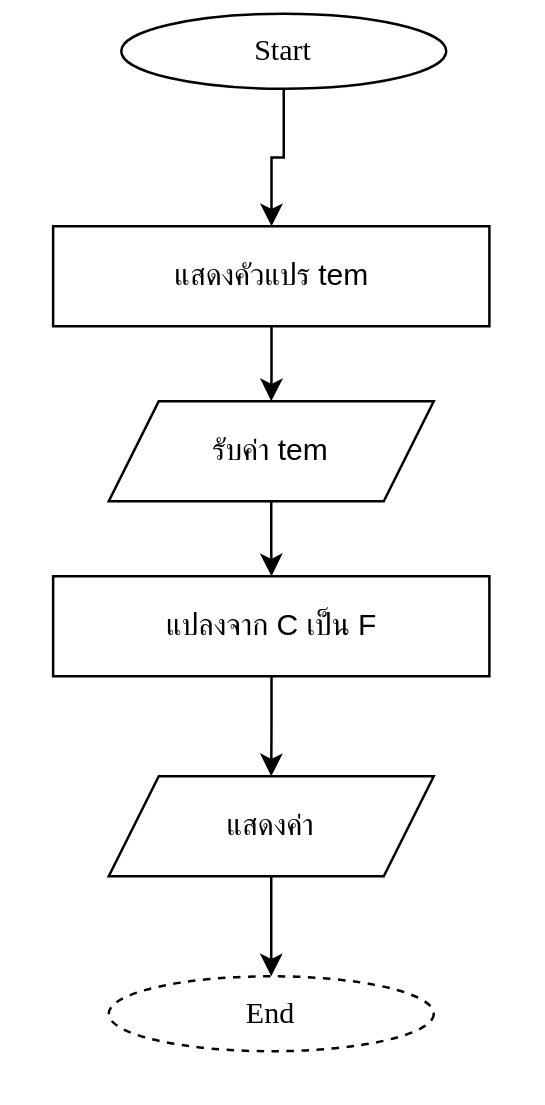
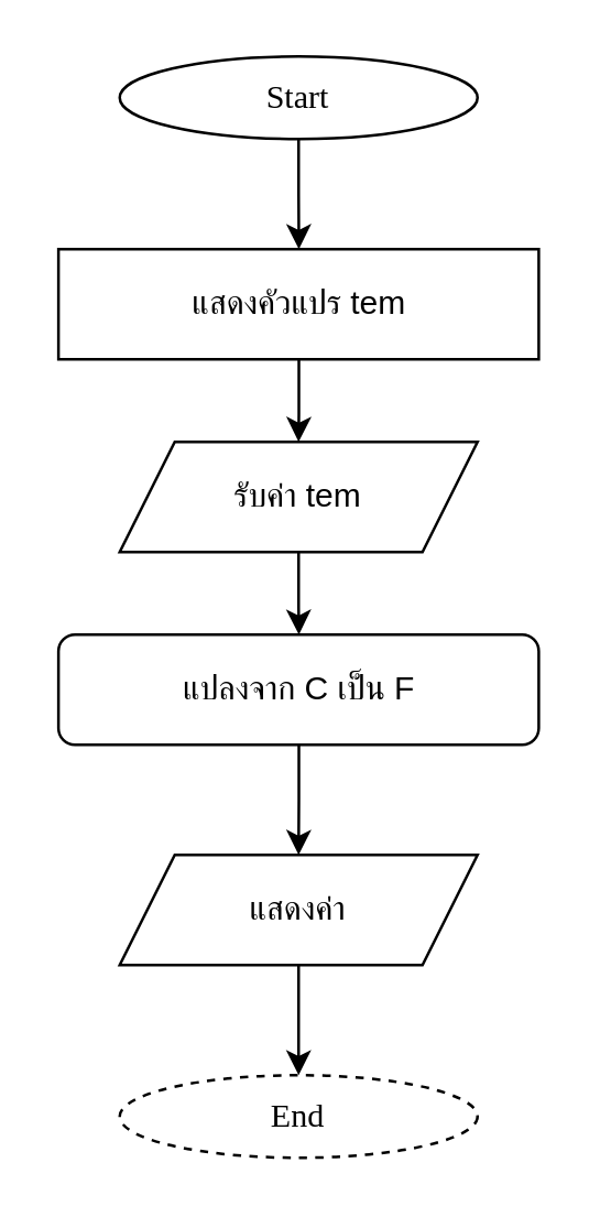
  <mxCell id="0" />
  <mxCell id="1" parent="0" />
  <mxCell id="2" value="" style="edgeStyle=orthogonalEdgeStyle;rounded=0;orthogonalLoop=1;jettySize=auto;html=1;" edge="1" parent="1" source="3" target="5"><mxGeometry relative="1" as="geometry" /></mxCell>
- <mxCell id="3" value="&lt;font data-font-src=&quot;https://fonts.googleapis.com/css?family=Sarabun&quot; face=&quot;Sarabun&quot;&gt;Start&lt;/font&gt;" style="ellipse;whiteSpace=wrap;html=1;" vertex="1" parent="1"><mxGeometry x="48" y="5" width="130" height="30" as="geometry" /></mxCell>
+ <mxCell id="3" value="&lt;font data-font-src=&quot;https://fonts.googleapis.com/css?family=Sarabun&quot; face=&quot;Sarabun&quot;&gt;Start&lt;/font&gt;" style="ellipse;whiteSpace=wrap;html=1;" vertex="1" parent="1"><mxGeometry x="43" y="20" width="130" height="30" as="geometry" /></mxCell>
  <mxCell id="4" value="" style="edgeStyle=orthogonalEdgeStyle;rounded=0;orthogonalLoop=1;jettySize=auto;html=1;" edge="1" parent="1" source="5" target="7"><mxGeometry relative="1" as="geometry" /></mxCell>
  <mxCell id="5" value="แสดงคัวแปร tem" style="rounded=0;whiteSpace=wrap;html=1;" vertex="1" parent="1"><mxGeometry x="20.75" y="90" width="174.5" height="40" as="geometry" /></mxCell>
  <mxCell id="6" value="" style="edgeStyle=orthogonalEdgeStyle;rounded=0;orthogonalLoop=1;jettySize=auto;html=1;" edge="1" parent="1" source="7" target="9"><mxGeometry relative="1" as="geometry" /></mxCell>
  <mxCell id="7" value="รับค่า tem" style="shape=parallelogram;perimeter=parallelogramPerimeter;whiteSpace=wrap;html=1;fixedSize=1;" vertex="1" parent="1"><mxGeometry x="43" y="160" width="130" height="40" as="geometry" /></mxCell>
  <mxCell id="8" value="" style="edgeStyle=orthogonalEdgeStyle;rounded=0;orthogonalLoop=1;jettySize=auto;html=1;" edge="1" parent="1" source="9" target="11"><mxGeometry relative="1" as="geometry" /></mxCell>
- <mxCell id="9" value="แปลงจาก C เป็น F" style="rounded=0;whiteSpace=wrap;html=1;" vertex="1" parent="1"><mxGeometry x="20.75" y="230" width="174.5" height="40" as="geometry" /></mxCell>
+ <mxCell id="9" value="แปลงจาก C เป็น F" style="whiteSpace=wrap;html=1;rounded=1;" vertex="1" parent="1"><mxGeometry x="20.75" y="230" width="174.5" height="40" as="geometry" /></mxCell>
  <mxCell id="10" value="" style="edgeStyle=orthogonalEdgeStyle;rounded=0;orthogonalLoop=1;jettySize=auto;html=1;" edge="1" parent="1" source="11" target="12"><mxGeometry relative="1" as="geometry" /></mxCell>
  <mxCell id="11" value="แสดงค่า" style="shape=parallelogram;perimeter=parallelogramPerimeter;whiteSpace=wrap;html=1;fixedSize=1;" vertex="1" parent="1"><mxGeometry x="43" y="310" width="130" height="40" as="geometry" /></mxCell>
  <mxCell id="12" value="&lt;font face=&quot;Sarabun&quot;&gt;End&lt;/font&gt;" style="ellipse;whiteSpace=wrap;html=1;dashed=1;" vertex="1" parent="1"><mxGeometry x="43" y="390" width="130" height="30" as="geometry" /></mxCell>
